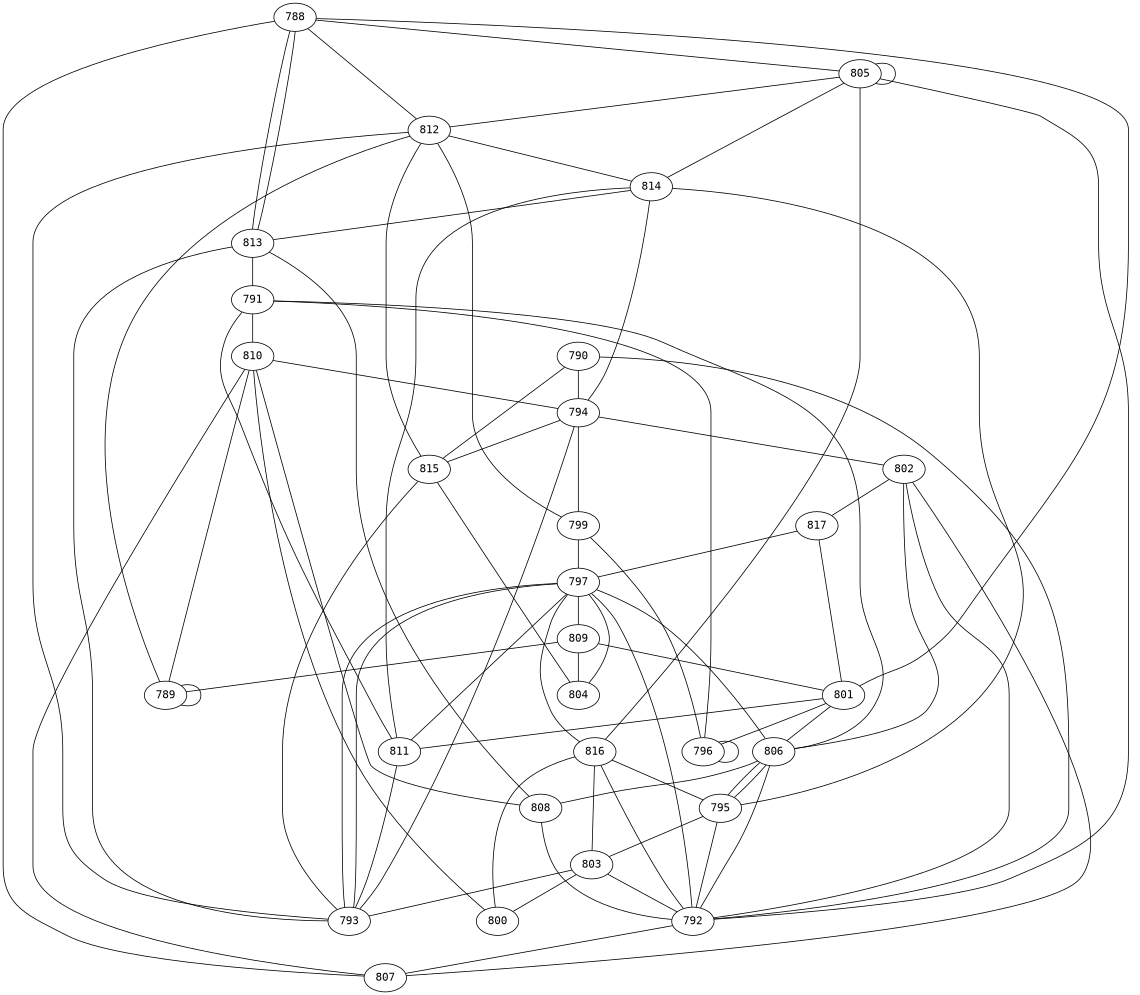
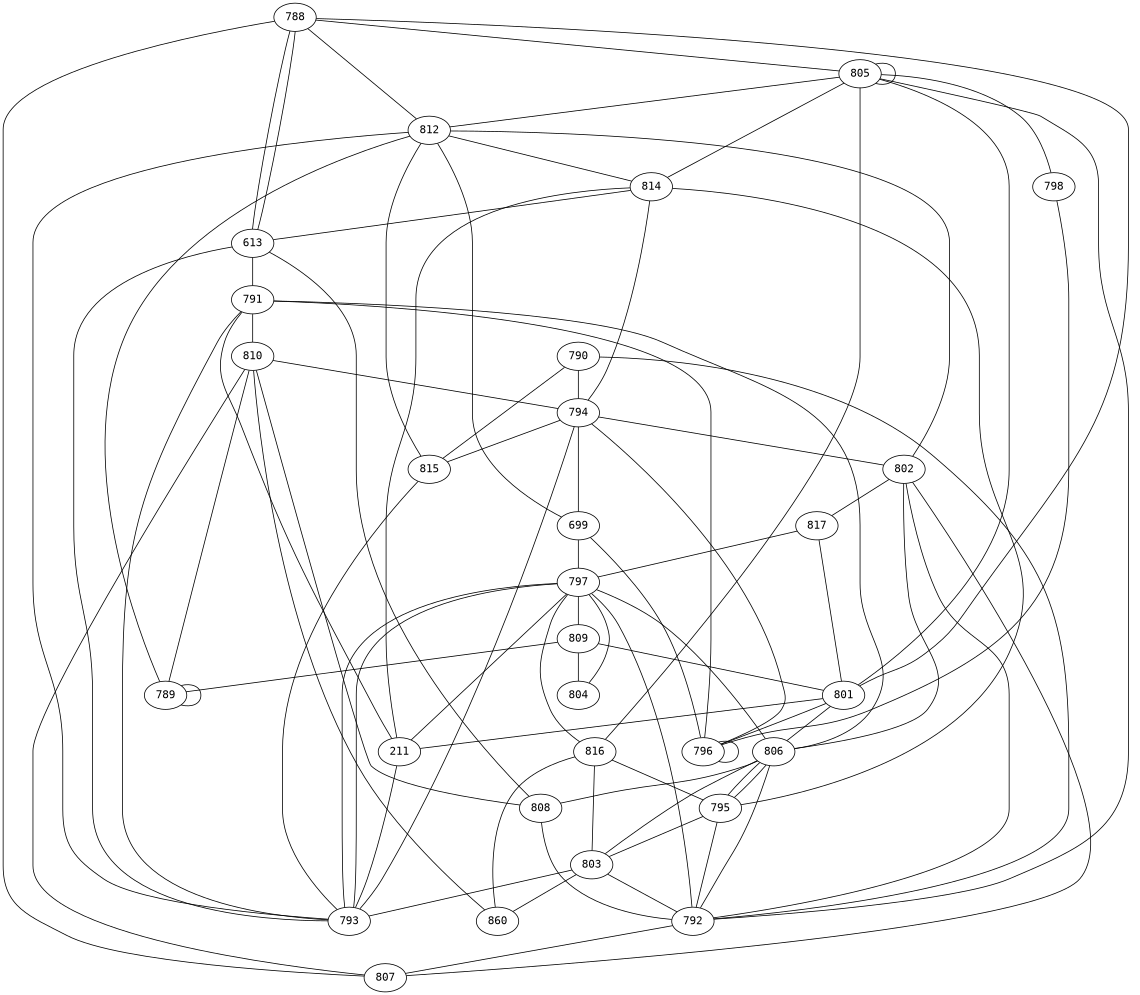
  graph {
    fontname="DejaVu Sans Mono"
    node [fontname="DejaVu Sans Mono"]
    edge [fontname="DejaVu Sans Mono"]
    788
    805
    807
    812
-   813
+   813 [label=613]
+   798
    814
    810
    789
    802
    791
    790
    792
    794
    815
    797
    806
    793
-   799
+   799 [label=699]
    804
    796
    801
-   811
+   811 [label=211]
    808
    809
    816
    817
    795
    803
-   800
+   800 [label=860]
    788 -- 805
    788 -- 807
    788 -- 812
    788 -- 813
    805 -- 805
    805 -- 812
+   805 -- 798
    805 -- 814
    807 -- 810
    812 -- 814
    812 -- 789
+   812 -- 802
    813 -- 788
    813 -- 791
+   798 -- 796
    814 -- 813
    814 -- 794
    814 -- 795
    810 -- 789
    810 -- 794
    810 -- 808
    789 -- 789
    802 -- 807
    802 -- 817
    791 -- 810
+   791 -- 793
    791 -- 796
    790 -- 792
    790 -- 794
    790 -- 815
    792 -- 805
    792 -- 807
    792 -- 802
    792 -- 797
    792 -- 806
    794 -- 802
    794 -- 815
    794 -- 793
    794 -- 799
    815 -- 812
    815 -- 793
-   815 -- 804
    797 -- 806
    797 -- 793
    797 -- 811
    797 -- 809
    797 -- 816
    806 -- 802
    806 -- 791
    806 -- 808
    806 -- 795
    793 -- 812
    793 -- 813
    793 -- 797
    799 -- 812
    799 -- 797
    799 -- 796
    804 -- 797
+   796 -- 794
    796 -- 796
    801 -- 788
+   801 -- 805
    801 -- 806
    801 -- 796
    801 -- 811
    811 -- 814
    811 -- 791
    811 -- 793
    808 -- 813
    808 -- 792
    809 -- 789
    809 -- 804
    809 -- 801
    816 -- 805
-   816 -- 792
    816 -- 795
    816 -- 803
    816 -- 800
    817 -- 797
    817 -- 801
    795 -- 792
    795 -- 806
    795 -- 803
    803 -- 792
+   803 -- 806
    803 -- 793
    803 -- 800
    800 -- 810
  }
